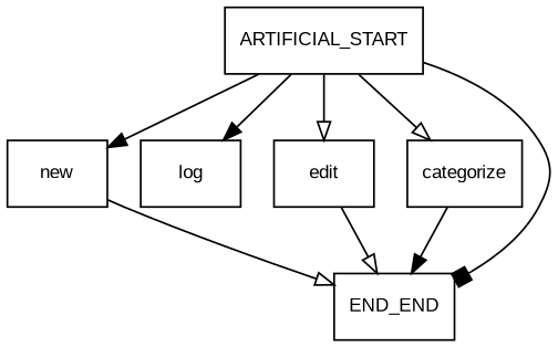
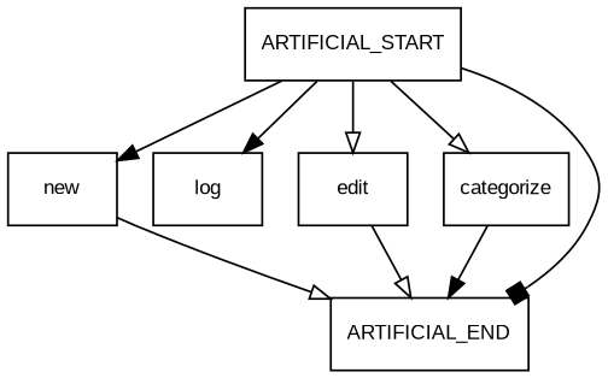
  digraph {
    compound=true
    rankdir=TD
    node [color=black fillcolor=white fontname=arial fontsize=10 shape=rec style=filled]
    edge [arrowhead=onormal]
    n1 [label=ARTIFICIAL_START]
    n2 [label=new]
    n3 [label=log]
    n4 [label=edit]
    n5 [label=categorize]
-   n6 [label=END_END]
+   n6 [label=ARTIFICIAL_END]
    n1 -> n2 [arrowhead=normal]
    n1 -> n3 [arrowhead=normal]
    n1 -> n4
    n1 -> n5
    n1 -> n6 [arrowhead=box]
    n2 -> n6
    n4 -> n6
    n5 -> n6 [arrowhead=normal]
  }
